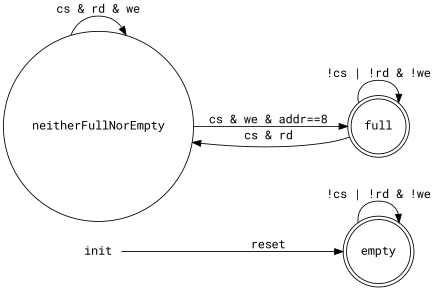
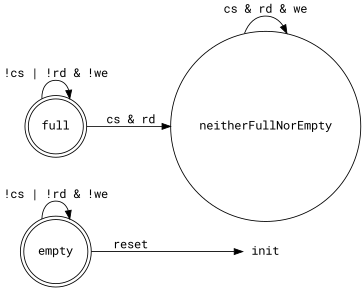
  digraph {
    fontname="Roboto Mono"
    rankdir=LR
    node [fontname="Roboto Mono" shape=doublecircle]
    edge [fontname="Roboto Mono"]
    empty
    neitherFullNorEmpty [shape=circle]
    full
    init [shape=none]
    empty -> empty [label="!cs | !rd & !we"]
    neitherFullNorEmpty -> neitherFullNorEmpty [label="cs & rd & we"]
-   neitherFullNorEmpty -> full [label="cs & we & addr==8"]
    full -> neitherFullNorEmpty [label="cs & rd"]
    full -> full [label="!cs | !rd & !we"]
-   init -> empty [label=reset]
+   empty -> init [label=reset]
  }
